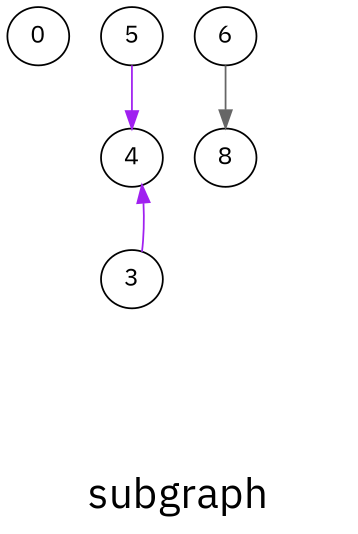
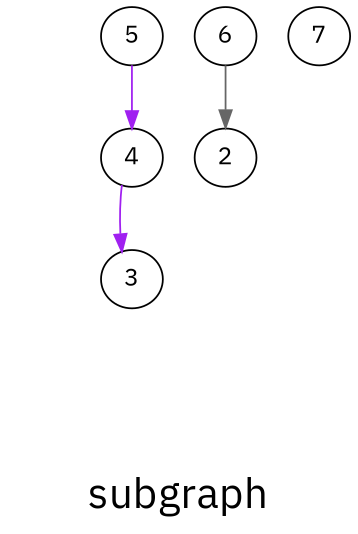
  digraph {
    fontname="IBM Plex Sans"
    fontsize=24
    label="\nsubgraph\n"
    splines=false
    node [fontname="IBM Plex Sans" shape=ellipse]
    edge [color=purple fontname="IBM Plex Sans"]
-   0 [height=0.3 width=0.3]
    4 [height=0.3 width=0.3]
    3 [height=0.3 width=0.3]
-   2 [height=0.3 width=0.3 label=8]
+   2 [height=0.3 width=0.3]
    5 [height=0.3 width=0.3]
    6 [height=0.3 width=0.3]
-   3 -> 4
+   7 [height=0.3 width=0.3]
+   4 -> 3
    5 -> 4
    6 -> 2 [color=gray40]
  }
